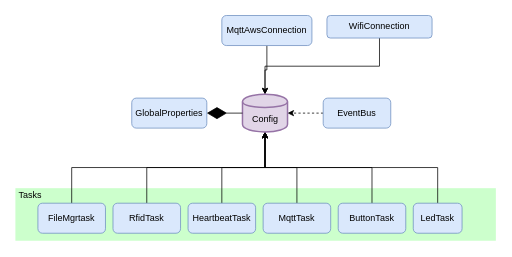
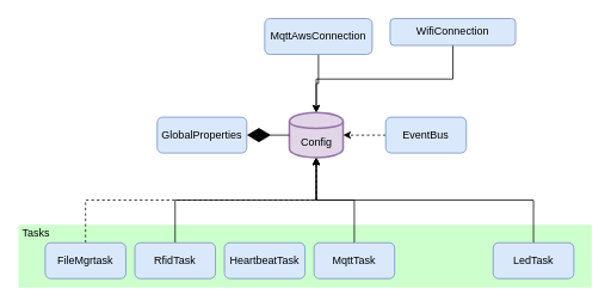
  <mxCell id="0" />
  <mxCell id="1" parent="0" />
  <mxCell id="2" value="" style="rounded=0;whiteSpace=wrap;html=1;strokeColor=none;strokeWidth=2;fillColor=#CCFFCC;" parent="1" vertex="1"><mxGeometry x="20" y="250" width="640" height="70" as="geometry" /></mxCell>
  <mxCell id="3" style="edgeStyle=orthogonalEdgeStyle;rounded=0;orthogonalLoop=1;jettySize=auto;html=1;dashed=1;" parent="1" source="4" target="22" edge="1"><mxGeometry relative="1" as="geometry" /></mxCell>
  <mxCell id="4" value="EventBus" style="rounded=1;whiteSpace=wrap;html=1;fillColor=#dae8fc;strokeColor=#6c8ebf;" parent="1" vertex="1"><mxGeometry x="430" y="130" width="90" height="40" as="geometry" /></mxCell>
  <mxCell id="5" value="GlobalProperties" style="rounded=1;whiteSpace=wrap;html=1;fillColor=#dae8fc;strokeColor=#6c8ebf;" parent="1" vertex="1"><mxGeometry x="175" y="130" width="100" height="40" as="geometry" /></mxCell>
  <mxCell id="6" style="edgeStyle=orthogonalEdgeStyle;rounded=0;orthogonalLoop=1;jettySize=auto;html=1;entryX=0.5;entryY=0;entryDx=0;entryDy=0;exitX=0.5;exitY=1;exitDx=0;exitDy=0;" parent="1" source="13" target="22" edge="1"><mxGeometry relative="1" as="geometry" /></mxCell>
- <mxCell id="7" style="edgeStyle=orthogonalEdgeStyle;rounded=0;orthogonalLoop=1;jettySize=auto;html=1;exitX=0.5;exitY=0;exitDx=0;exitDy=0;" parent="1" source="14" target="22" edge="1"><mxGeometry relative="1" as="geometry"><mxPoint x="225" y="260" as="sourcePoint" /></mxGeometry></mxCell>
- <mxCell id="8" style="edgeStyle=orthogonalEdgeStyle;rounded=0;orthogonalLoop=1;jettySize=auto;html=1;exitX=0.5;exitY=0;exitDx=0;exitDy=0;" parent="1" source="18" target="22" edge="1"><mxGeometry relative="1" as="geometry"><mxPoint x="225" y="260" as="sourcePoint" /></mxGeometry></mxCell>
  <mxCell id="9" style="edgeStyle=orthogonalEdgeStyle;rounded=0;orthogonalLoop=1;jettySize=auto;html=1;exitX=0.5;exitY=0;exitDx=0;exitDy=0;entryX=0.5;entryY=1;entryDx=0;entryDy=0;" parent="1" source="19" target="22" edge="1"><mxGeometry relative="1" as="geometry"><mxPoint x="225" y="260" as="sourcePoint" /></mxGeometry></mxCell>
  <mxCell id="10" style="edgeStyle=orthogonalEdgeStyle;rounded=0;orthogonalLoop=1;jettySize=auto;html=1;exitX=0.5;exitY=0;exitDx=0;exitDy=0;" parent="1" source="16" target="22" edge="1"><mxGeometry relative="1" as="geometry"><mxPoint x="225" y="260" as="sourcePoint" /></mxGeometry></mxCell>
  <mxCell id="11" style="edgeStyle=orthogonalEdgeStyle;rounded=0;orthogonalLoop=1;jettySize=auto;html=1;exitX=0.5;exitY=0;exitDx=0;exitDy=0;" parent="1" source="17" target="22" edge="1"><mxGeometry relative="1" as="geometry"><mxPoint x="225" y="260" as="sourcePoint" /></mxGeometry></mxCell>
- <mxCell id="12" style="edgeStyle=orthogonalEdgeStyle;rounded=0;orthogonalLoop=1;jettySize=auto;html=1;exitX=0.5;exitY=0;exitDx=0;exitDy=0;" parent="1" source="20" target="22" edge="1"><mxGeometry relative="1" as="geometry"><mxPoint x="225" y="260" as="sourcePoint" /></mxGeometry></mxCell>
+ <mxCell id="12" style="edgeStyle=orthogonalEdgeStyle;rounded=0;orthogonalLoop=1;jettySize=auto;html=1;exitX=0.5;exitY=0;exitDx=0;exitDy=0;dashed=1;" parent="1" source="20" target="22" edge="1"><mxGeometry relative="1" as="geometry"><mxPoint x="225" y="260" as="sourcePoint" /></mxGeometry></mxCell>
  <mxCell id="13" value="WifiConnection" style="rounded=1;whiteSpace=wrap;html=1;fillColor=#dae8fc;strokeColor=#6c8ebf;" parent="1" vertex="1"><mxGeometry x="435" y="20" width="140" height="30" as="geometry" /></mxCell>
  <mxCell id="14" value="HeartbeatTask" style="rounded=1;whiteSpace=wrap;html=1;fillColor=#dae8fc;strokeColor=#6c8ebf;" parent="1" vertex="1"><mxGeometry x="250" y="270" width="90" height="40" as="geometry" /></mxCell>
  <mxCell id="15" style="edgeStyle=orthogonalEdgeStyle;rounded=0;orthogonalLoop=1;jettySize=auto;html=1;exitX=0.5;exitY=1;exitDx=0;exitDy=0;" parent="1" source="21" target="22" edge="1"><mxGeometry relative="1" as="geometry" /></mxCell>
  <mxCell id="16" value="MqttTask" style="rounded=1;whiteSpace=wrap;html=1;fillColor=#dae8fc;strokeColor=#6c8ebf;" parent="1" vertex="1"><mxGeometry x="350" y="270" width="90" height="40" as="geometry" /></mxCell>
  <mxCell id="17" value="RfidTask" style="rounded=1;whiteSpace=wrap;html=1;fillColor=#dae8fc;strokeColor=#6c8ebf;" parent="1" vertex="1"><mxGeometry x="150" y="270" width="90" height="40" as="geometry" /></mxCell>
- <mxCell id="18" value="ButtonTask" style="rounded=1;whiteSpace=wrap;html=1;fillColor=#dae8fc;strokeColor=#6c8ebf;" parent="1" vertex="1"><mxGeometry x="450" y="270" width="90" height="40" as="geometry" /></mxCell>
- <mxCell id="19" value="LedTask" style="rounded=1;whiteSpace=wrap;html=1;fillColor=#dae8fc;strokeColor=#6c8ebf;" parent="1" vertex="1"><mxGeometry x="550" y="270" width="65" height="40" as="geometry" /></mxCell>
+ <mxCell id="19" value="LedTask" style="rounded=1;whiteSpace=wrap;html=1;fillColor=#dae8fc;strokeColor=#6c8ebf;" parent="1" vertex="1"><mxGeometry x="550" y="270" width="90" height="40" as="geometry" /></mxCell>
  <mxCell id="20" value="FileMgrtask" style="rounded=1;whiteSpace=wrap;html=1;fillColor=#dae8fc;strokeColor=#6c8ebf;" parent="1" vertex="1"><mxGeometry x="50" y="270" width="90" height="40" as="geometry" /></mxCell>
  <mxCell id="21" value="MqttAwsConnection" style="rounded=1;whiteSpace=wrap;html=1;fillColor=#dae8fc;strokeColor=#6c8ebf;" parent="1" vertex="1"><mxGeometry x="295" y="20" width="120" height="40" as="geometry" /></mxCell>
  <mxCell id="22" value="Config" style="shape=cylinder;whiteSpace=wrap;html=1;boundedLbl=1;backgroundOutline=1;strokeColor=#9673a6;strokeWidth=2;fillColor=#e1d5e7;" parent="1" vertex="1"><mxGeometry x="322.5" y="125" width="60" height="50" as="geometry" /></mxCell>
  <mxCell id="23" value="" style="endArrow=diamondThin;endFill=1;endSize=24;html=1;" parent="1" source="22" target="5" edge="1"><mxGeometry width="160" relative="1" as="geometry"><mxPoint x="140" y="160" as="sourcePoint" /><mxPoint x="185" y="160" as="targetPoint" /></mxGeometry></mxCell>
  <mxCell id="24" value="Tasks" style="text;html=1;strokeColor=none;fillColor=none;align=center;verticalAlign=middle;whiteSpace=wrap;rounded=0;" parent="1" vertex="1"><mxGeometry x="20" y="250" width="40" height="20" as="geometry" /></mxCell>
